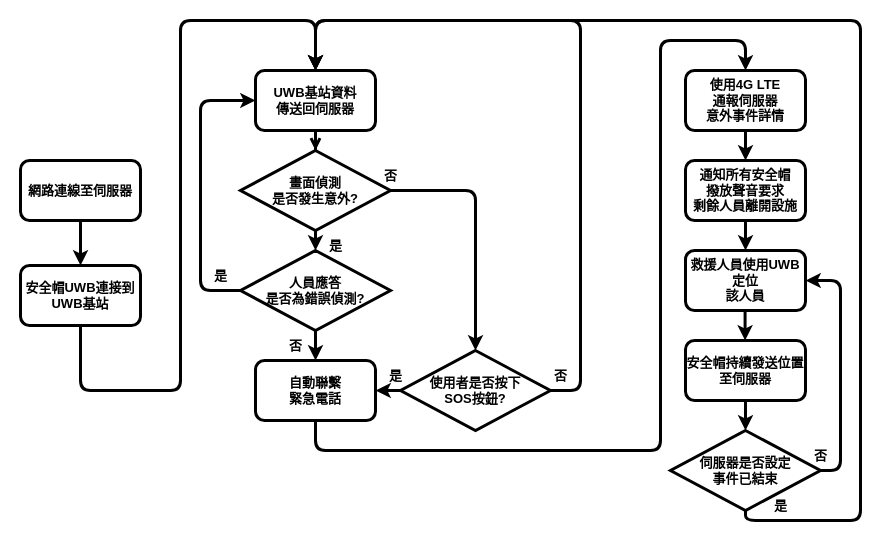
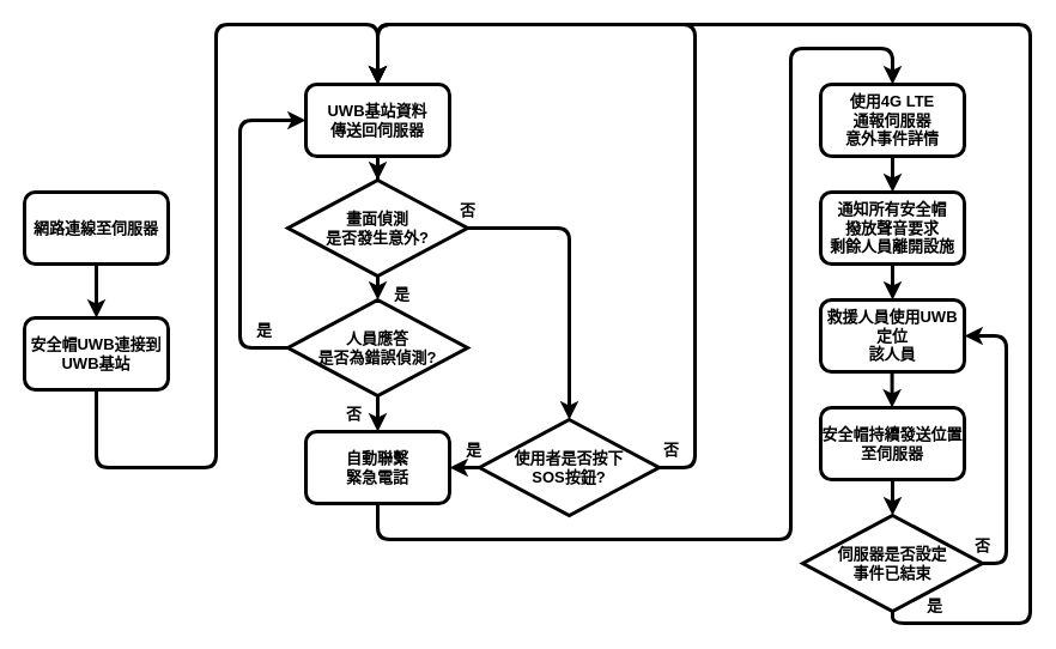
  <mxCell id="0" />
  <mxCell id="1" parent="0" />
  <mxCell id="2" value="" style="edgeStyle=orthogonalEdgeStyle;rounded=1;orthogonalLoop=1;jettySize=auto;html=1;movable=1;resizable=1;rotatable=1;deletable=1;editable=1;locked=0;connectable=1;labelBackgroundColor=none;fontColor=default;strokeWidth=3;fontSize=13;" edge="1" parent="1" source="3" target="4"><mxGeometry relative="1" as="geometry" /></mxCell>
  <mxCell id="3" value="&lt;span&gt;&lt;b&gt;網路連線至伺服器&lt;/b&gt;&lt;/span&gt;" style="rounded=1;whiteSpace=wrap;html=1;movable=1;resizable=1;rotatable=1;deletable=1;editable=1;locked=0;connectable=1;labelBackgroundColor=none;strokeWidth=3;fontSize=13;" vertex="1" parent="1"><mxGeometry x="20" y="160" width="120" height="60" as="geometry" /></mxCell>
  <mxCell id="4" value="&lt;span&gt;&lt;b&gt;安全帽UWB連接到UWB基站&lt;/b&gt;&lt;/span&gt;" style="rounded=1;whiteSpace=wrap;html=1;movable=1;resizable=1;rotatable=1;deletable=1;editable=1;locked=0;connectable=1;labelBackgroundColor=none;strokeWidth=3;fontSize=13;" vertex="1" parent="1"><mxGeometry x="20" y="265" width="120" height="60" as="geometry" /></mxCell>
  <mxCell id="5" value="&lt;b&gt;&lt;font&gt;救援人員使用UWB定位&lt;/font&gt;&lt;/b&gt;&lt;div&gt;&lt;b style=&quot;background-color: transparent; color: light-dark(rgb(0, 0, 0), rgb(255, 255, 255));&quot;&gt;&lt;font&gt;該人員&lt;/font&gt;&lt;/b&gt;&lt;/div&gt;" style="rounded=1;whiteSpace=wrap;html=1;movable=1;resizable=1;rotatable=1;deletable=1;editable=1;locked=0;connectable=1;labelBackgroundColor=none;strokeWidth=3;fontSize=13;" vertex="1" parent="1"><mxGeometry x="685" y="250" width="120" height="60" as="geometry" /></mxCell>
  <mxCell id="6" value="" style="edgeStyle=orthogonalEdgeStyle;rounded=0;orthogonalLoop=1;jettySize=auto;html=1;strokeWidth=3;fontSize=13;" edge="1" parent="1" source="7" target="29"><mxGeometry relative="1" as="geometry" /></mxCell>
  <mxCell id="7" value="&lt;b&gt;&lt;font&gt;使用4G LTE&lt;/font&gt;&lt;/b&gt;&lt;div&gt;&lt;b&gt;&lt;font&gt;通報伺服器&lt;/font&gt;&lt;/b&gt;&lt;/div&gt;&lt;div&gt;&lt;b&gt;&lt;font&gt;意外事件詳情&lt;/font&gt;&lt;/b&gt;&lt;/div&gt;" style="rounded=1;whiteSpace=wrap;html=1;movable=1;resizable=1;rotatable=1;deletable=1;editable=1;locked=0;connectable=1;labelBackgroundColor=none;strokeWidth=3;fontSize=13;" vertex="1" parent="1"><mxGeometry x="685" y="70" width="120" height="60" as="geometry" /></mxCell>
  <mxCell id="8" value="&lt;font&gt;&lt;b&gt;是&lt;/b&gt;&lt;/font&gt;" style="text;html=1;align=center;verticalAlign=middle;resizable=1;points=[];autosize=1;movable=1;rotatable=1;deletable=1;editable=1;locked=0;connectable=1;labelBackgroundColor=none;strokeWidth=3;rounded=1;fontSize=13;" vertex="1" parent="1"><mxGeometry x="315" y="230" width="40" height="30" as="geometry" /></mxCell>
  <mxCell id="9" value="" style="edgeStyle=orthogonalEdgeStyle;rounded=1;orthogonalLoop=1;jettySize=auto;html=1;fontColor=default;strokeWidth=3;labelBackgroundColor=none;fontSize=13;" edge="1" parent="1" source="10" target="7"><mxGeometry relative="1" as="geometry"><Array as="points"><mxPoint x="315" y="450" /><mxPoint x="660" y="450" /><mxPoint x="660" y="40" /><mxPoint x="745" y="40" /></Array></mxGeometry></mxCell>
  <mxCell id="10" value="&lt;span&gt;&lt;b&gt;自動聯繫&lt;/b&gt;&lt;/span&gt;&lt;div&gt;&lt;span&gt;&lt;b&gt;緊急電話&lt;/b&gt;&lt;/span&gt;&lt;/div&gt;" style="rounded=1;whiteSpace=wrap;html=1;movable=1;resizable=1;rotatable=1;deletable=1;editable=1;locked=0;connectable=1;labelBackgroundColor=none;strokeWidth=3;fontSize=13;" vertex="1" parent="1"><mxGeometry x="255" y="360" width="120" height="60" as="geometry" /></mxCell>
  <mxCell id="11" value="&lt;font&gt;&lt;b&gt;否&lt;/b&gt;&lt;/font&gt;" style="text;html=1;align=center;verticalAlign=middle;resizable=1;points=[];autosize=1;movable=1;rotatable=1;deletable=1;editable=1;locked=0;connectable=1;labelBackgroundColor=none;strokeWidth=3;rounded=1;fontSize=13;" vertex="1" parent="1"><mxGeometry x="275" y="330" width="40" height="30" as="geometry" /></mxCell>
  <mxCell id="12" value="&lt;font&gt;&lt;b&gt;是&lt;/b&gt;&lt;/font&gt;" style="text;html=1;align=center;verticalAlign=middle;resizable=1;points=[];autosize=1;movable=1;rotatable=1;deletable=1;editable=1;locked=0;connectable=1;labelBackgroundColor=none;strokeWidth=3;rounded=1;fontSize=13;" vertex="1" parent="1"><mxGeometry x="200" y="260" width="40" height="30" as="geometry" /></mxCell>
  <mxCell id="13" value="&lt;b&gt;&lt;font&gt;畫面偵測&lt;/font&gt;&lt;/b&gt;&lt;div&gt;&lt;b&gt;&lt;font&gt;是否發生&lt;/font&gt;&lt;/b&gt;&lt;b style=&quot;background-color: transparent; color: light-dark(rgb(0, 0, 0), rgb(255, 255, 255));&quot;&gt;&lt;font&gt;意外?&lt;/font&gt;&lt;/b&gt;&lt;/div&gt;" style="strokeWidth=3;html=1;shape=mxgraph.flowchart.decision;whiteSpace=wrap;movable=1;resizable=1;rotatable=1;deletable=1;editable=1;locked=0;connectable=1;labelBackgroundColor=none;rounded=1;fontSize=13;" vertex="1" parent="1"><mxGeometry x="240" y="150" width="150" height="80" as="geometry" /></mxCell>
  <mxCell id="14" style="edgeStyle=orthogonalEdgeStyle;rounded=1;orthogonalLoop=1;jettySize=auto;html=1;exitX=0.5;exitY=1;exitDx=0;exitDy=0;exitPerimeter=0;entryX=0.5;entryY=0;entryDx=0;entryDy=0;movable=1;resizable=1;rotatable=1;deletable=1;editable=1;locked=0;connectable=1;labelBackgroundColor=none;fontColor=default;strokeWidth=3;fontSize=13;" edge="1" parent="1" source="16" target="10"><mxGeometry relative="1" as="geometry" /></mxCell>
  <mxCell id="15" style="edgeStyle=orthogonalEdgeStyle;rounded=1;orthogonalLoop=1;jettySize=auto;html=1;fontColor=default;entryX=0;entryY=0.5;entryDx=0;entryDy=0;strokeWidth=3;labelBackgroundColor=none;fontSize=13;" edge="1" parent="1" source="16" target="27"><mxGeometry relative="1" as="geometry"><mxPoint x="170" y="360" as="targetPoint" /><Array as="points"><mxPoint x="200" y="290" /><mxPoint x="200" y="100" /></Array></mxGeometry></mxCell>
  <mxCell id="16" value="&lt;div&gt;&lt;font&gt;&lt;b&gt;人員應答&lt;/b&gt;&lt;/font&gt;&lt;/div&gt;&lt;div&gt;&lt;font&gt;&lt;b&gt;是否為錯誤偵測&lt;/b&gt;&lt;b&gt;&lt;font&gt;?&lt;/font&gt;&lt;/b&gt;&lt;/font&gt;&lt;/div&gt;" style="strokeWidth=3;html=1;shape=mxgraph.flowchart.decision;whiteSpace=wrap;movable=1;resizable=1;rotatable=1;deletable=1;editable=1;locked=0;connectable=1;labelBackgroundColor=none;rounded=1;fontSize=13;" vertex="1" parent="1"><mxGeometry x="240" y="250" width="150" height="80" as="geometry" /></mxCell>
  <mxCell id="17" style="edgeStyle=orthogonalEdgeStyle;rounded=1;orthogonalLoop=1;jettySize=auto;html=1;exitX=0.5;exitY=1;exitDx=0;exitDy=0;exitPerimeter=0;entryX=0.5;entryY=0;entryDx=0;entryDy=0;entryPerimeter=0;movable=1;resizable=1;rotatable=1;deletable=1;editable=1;locked=0;connectable=1;labelBackgroundColor=none;fontColor=default;strokeWidth=3;fontSize=13;" edge="1" parent="1" source="13" target="16"><mxGeometry relative="1" as="geometry" /></mxCell>
  <mxCell id="18" style="edgeStyle=orthogonalEdgeStyle;rounded=1;orthogonalLoop=1;jettySize=auto;html=1;exitX=0.5;exitY=1;exitDx=0;exitDy=0;movable=1;resizable=1;rotatable=1;deletable=1;editable=1;locked=0;connectable=1;labelBackgroundColor=none;fontColor=default;strokeWidth=3;entryX=0.5;entryY=0;entryDx=0;entryDy=0;fontSize=13;" edge="1" parent="1" source="4" target="27"><mxGeometry relative="1" as="geometry"><Array as="points"><mxPoint x="80" y="390" /><mxPoint x="180" y="390" /><mxPoint x="180" y="20" /><mxPoint x="315" y="20" /></Array><mxPoint x="80" y="430" as="sourcePoint" /><mxPoint x="420" y="0" as="targetPoint" /></mxGeometry></mxCell>
  <mxCell id="19" style="edgeStyle=orthogonalEdgeStyle;rounded=0;orthogonalLoop=1;jettySize=auto;html=1;exitX=0;exitY=0.5;exitDx=0;exitDy=0;exitPerimeter=0;entryX=1;entryY=0.5;entryDx=0;entryDy=0;strokeWidth=3;labelBackgroundColor=none;fontColor=default;fontSize=13;" edge="1" parent="1" source="20" target="10"><mxGeometry relative="1" as="geometry" /></mxCell>
  <mxCell id="20" value="&lt;b&gt;&lt;font&gt;使用者是否按下&lt;/font&gt;&lt;/b&gt;&lt;div&gt;&lt;b&gt;&lt;font&gt;SOS按鈕?&lt;/font&gt;&lt;/b&gt;&lt;/div&gt;" style="strokeWidth=3;html=1;shape=mxgraph.flowchart.decision;whiteSpace=wrap;movable=1;resizable=1;rotatable=1;deletable=1;editable=1;locked=0;connectable=1;labelBackgroundColor=none;rounded=1;fontSize=13;" vertex="1" parent="1"><mxGeometry x="400" y="350" width="150" height="80" as="geometry" /></mxCell>
  <mxCell id="21" style="edgeStyle=orthogonalEdgeStyle;rounded=1;orthogonalLoop=1;jettySize=auto;html=1;exitX=1;exitY=0.5;exitDx=0;exitDy=0;exitPerimeter=0;entryX=0.5;entryY=0;entryDx=0;entryDy=0;entryPerimeter=0;fontColor=default;strokeWidth=3;labelBackgroundColor=none;fontSize=13;" edge="1" parent="1" source="13" target="20"><mxGeometry relative="1" as="geometry" /></mxCell>
  <mxCell id="22" value="&lt;font&gt;&lt;b&gt;否&lt;/b&gt;&lt;/font&gt;" style="text;html=1;align=center;verticalAlign=middle;resizable=1;points=[];autosize=1;movable=1;rotatable=1;deletable=1;editable=1;locked=0;connectable=1;labelBackgroundColor=none;strokeWidth=3;rounded=1;fontSize=13;" vertex="1" parent="1"><mxGeometry x="370" y="160" width="40" height="30" as="geometry" /></mxCell>
  <mxCell id="23" value="&lt;font&gt;&lt;b&gt;是&lt;/b&gt;&lt;/font&gt;" style="text;html=1;align=center;verticalAlign=middle;resizable=1;points=[];autosize=1;movable=1;rotatable=1;deletable=1;editable=1;locked=0;connectable=1;labelBackgroundColor=none;strokeWidth=3;rounded=1;fontSize=13;" vertex="1" parent="1"><mxGeometry x="375" y="360" width="40" height="30" as="geometry" /></mxCell>
  <mxCell id="24" value="&lt;font&gt;&lt;b&gt;否&lt;/b&gt;&lt;/font&gt;" style="text;html=1;align=center;verticalAlign=middle;resizable=1;points=[];autosize=1;movable=1;rotatable=1;deletable=1;editable=1;locked=0;connectable=1;labelBackgroundColor=none;strokeWidth=3;rounded=1;fontSize=13;" vertex="1" parent="1"><mxGeometry x="540" y="360" width="40" height="30" as="geometry" /></mxCell>
  <mxCell id="25" style="edgeStyle=orthogonalEdgeStyle;rounded=1;orthogonalLoop=1;jettySize=auto;html=1;exitX=1;exitY=0.5;exitDx=0;exitDy=0;exitPerimeter=0;strokeWidth=3;curved=0;labelBackgroundColor=none;fontColor=default;entryX=0.5;entryY=0;entryDx=0;entryDy=0;fontSize=13;" edge="1" parent="1" source="20" target="27"><mxGeometry relative="1" as="geometry"><Array as="points"><mxPoint x="580" y="390" /><mxPoint x="580" y="20" /><mxPoint x="315" y="20" /></Array><mxPoint x="420" y="0" as="targetPoint" /></mxGeometry></mxCell>
- <mxCell id="26" value="" style="edgeStyle=orthogonalEdgeStyle;rounded=0;orthogonalLoop=1;jettySize=auto;html=1;strokeWidth=3;fontSize=13;endArrow=open;" edge="1" parent="1" source="27" target="13"><mxGeometry relative="1" as="geometry" /></mxCell>
+ <mxCell id="26" value="" style="edgeStyle=orthogonalEdgeStyle;rounded=0;orthogonalLoop=1;jettySize=auto;html=1;strokeWidth=3;fontSize=13;" edge="1" parent="1" source="27" target="13"><mxGeometry relative="1" as="geometry" /></mxCell>
  <mxCell id="27" value="&lt;span&gt;&lt;b&gt;UWB基站資料&lt;/b&gt;&lt;/span&gt;&lt;div&gt;&lt;span&gt;&lt;b&gt;傳送回伺服器&lt;/b&gt;&lt;/span&gt;&lt;/div&gt;" style="rounded=1;whiteSpace=wrap;html=1;movable=1;resizable=1;rotatable=1;deletable=1;editable=1;locked=0;connectable=1;labelBackgroundColor=none;strokeWidth=3;fontSize=13;" vertex="1" parent="1"><mxGeometry x="255" y="70" width="120" height="60" as="geometry" /></mxCell>
  <mxCell id="28" value="" style="edgeStyle=orthogonalEdgeStyle;rounded=0;orthogonalLoop=1;jettySize=auto;html=1;strokeWidth=3;fontSize=13;" edge="1" parent="1" source="29" target="5"><mxGeometry relative="1" as="geometry" /></mxCell>
  <mxCell id="29" value="&lt;b&gt;&lt;font&gt;通知所有安全帽&lt;/font&gt;&lt;/b&gt;&lt;div&gt;&lt;b&gt;&lt;font&gt;撥放聲音要求&lt;/font&gt;&lt;/b&gt;&lt;/div&gt;&lt;div&gt;&lt;b&gt;&lt;font&gt;剩餘人員離開設施&lt;/font&gt;&lt;/b&gt;&lt;/div&gt;" style="rounded=1;whiteSpace=wrap;html=1;movable=1;resizable=1;rotatable=1;deletable=1;editable=1;locked=0;connectable=1;labelBackgroundColor=none;strokeWidth=3;fontSize=13;" vertex="1" parent="1"><mxGeometry x="685" y="160" width="120" height="60" as="geometry" /></mxCell>
  <mxCell id="30" value="" style="edgeStyle=orthogonalEdgeStyle;rounded=0;orthogonalLoop=1;jettySize=auto;html=1;fontSize=12;strokeWidth=3;" edge="1" parent="1" source="31" target="35"><mxGeometry relative="1" as="geometry" /></mxCell>
  <mxCell id="31" value="&lt;span&gt;&lt;b&gt;安全帽持續發送位置至伺服器&lt;/b&gt;&lt;/span&gt;" style="rounded=1;whiteSpace=wrap;html=1;movable=1;resizable=1;rotatable=1;deletable=1;editable=1;locked=0;connectable=1;labelBackgroundColor=none;strokeWidth=3;fontSize=13;" vertex="1" parent="1"><mxGeometry x="685" y="340" width="120" height="60" as="geometry" /></mxCell>
  <mxCell id="32" value="" style="edgeStyle=orthogonalEdgeStyle;rounded=0;orthogonalLoop=1;jettySize=auto;html=1;strokeWidth=3;fontSize=13;" edge="1" parent="1"><mxGeometry relative="1" as="geometry"><mxPoint x="744.58" y="310" as="sourcePoint" /><mxPoint x="744.58" y="340" as="targetPoint" /></mxGeometry></mxCell>
  <mxCell id="33" style="edgeStyle=orthogonalEdgeStyle;rounded=1;orthogonalLoop=1;jettySize=auto;html=1;entryX=0.5;entryY=0;entryDx=0;entryDy=0;strokeWidth=3;curved=0;" edge="1" parent="1" source="35" target="27"><mxGeometry relative="1" as="geometry"><Array as="points"><mxPoint x="745" y="520" /><mxPoint x="860" y="520" /><mxPoint x="860" y="20" /><mxPoint x="315" y="20" /></Array></mxGeometry></mxCell>
  <mxCell id="34" style="edgeStyle=orthogonalEdgeStyle;rounded=1;orthogonalLoop=1;jettySize=auto;html=1;exitX=1;exitY=0.5;exitDx=0;exitDy=0;exitPerimeter=0;entryX=1;entryY=0.5;entryDx=0;entryDy=0;curved=0;strokeWidth=3;" edge="1" parent="1" source="35" target="5"><mxGeometry relative="1" as="geometry" /></mxCell>
  <mxCell id="35" value="&lt;b&gt;伺服器是否設定&lt;/b&gt;&lt;div&gt;&lt;b&gt;事件&lt;span style=&quot;background-color: transparent; color: light-dark(rgb(0, 0, 0), rgb(255, 255, 255));&quot;&gt;已結束&lt;/span&gt;&lt;/b&gt;&lt;/div&gt;" style="strokeWidth=3;html=1;shape=mxgraph.flowchart.decision;whiteSpace=wrap;movable=1;resizable=1;rotatable=1;deletable=1;editable=1;locked=0;connectable=1;labelBackgroundColor=none;rounded=1;fontSize=13;" vertex="1" parent="1"><mxGeometry x="670" y="430" width="150" height="80" as="geometry" /></mxCell>
  <mxCell id="36" value="&lt;font&gt;&lt;b&gt;否&lt;/b&gt;&lt;/font&gt;" style="text;html=1;align=center;verticalAlign=middle;resizable=1;points=[];autosize=1;movable=1;rotatable=1;deletable=1;editable=1;locked=0;connectable=1;labelBackgroundColor=none;strokeWidth=3;rounded=1;fontSize=13;" vertex="1" parent="1"><mxGeometry x="800" y="440" width="40" height="30" as="geometry" /></mxCell>
  <mxCell id="37" value="&lt;font&gt;&lt;b&gt;是&lt;/b&gt;&lt;/font&gt;" style="text;html=1;align=center;verticalAlign=middle;resizable=1;points=[];autosize=1;movable=1;rotatable=1;deletable=1;editable=1;locked=0;connectable=1;labelBackgroundColor=none;strokeWidth=3;rounded=1;fontSize=13;" vertex="1" parent="1"><mxGeometry x="760" y="490" width="40" height="30" as="geometry" /></mxCell>
